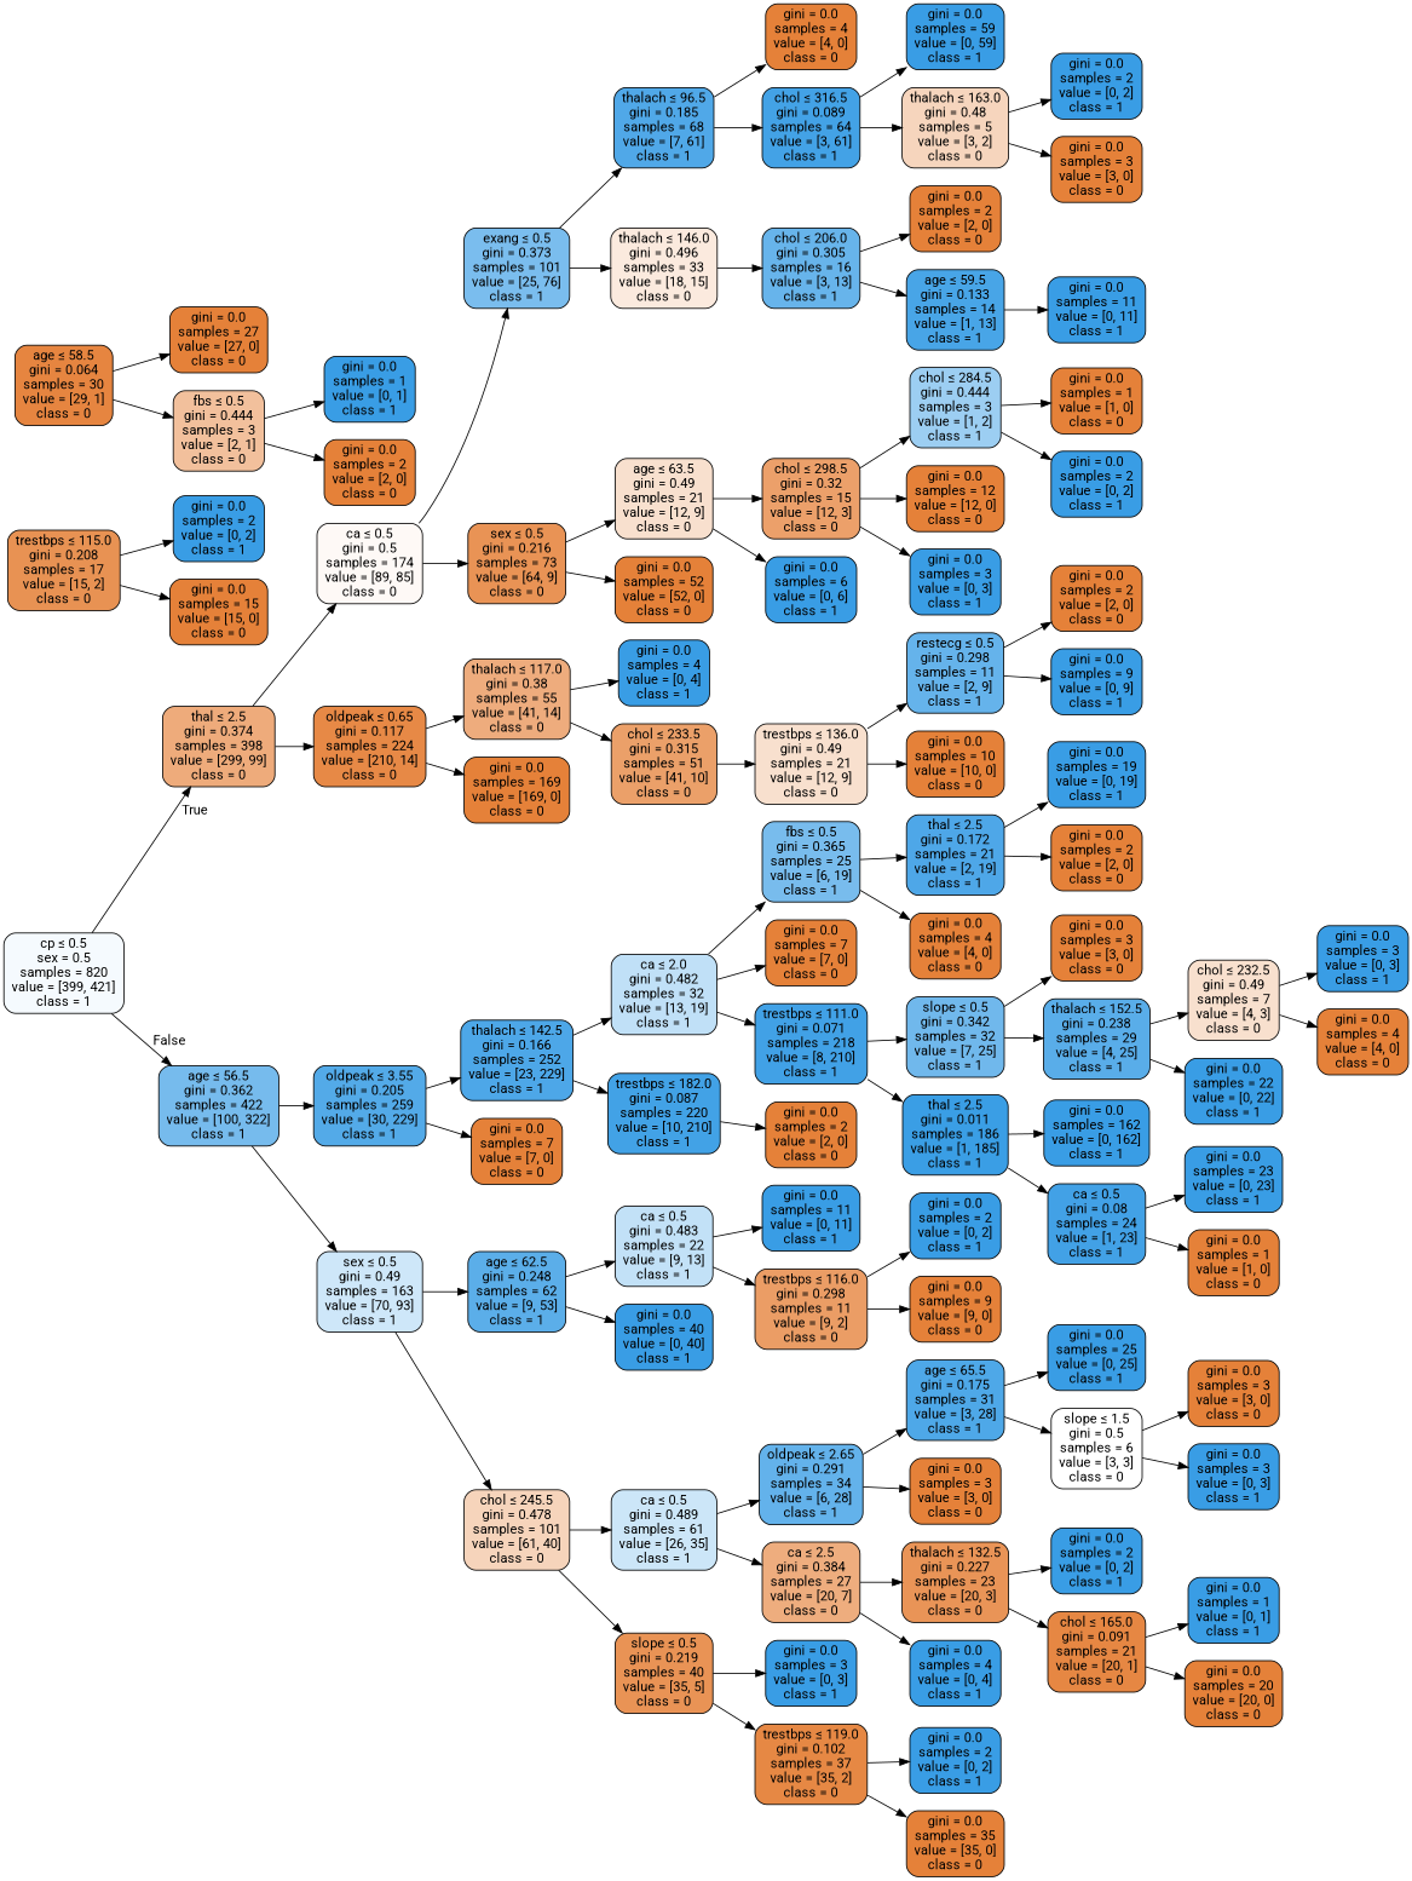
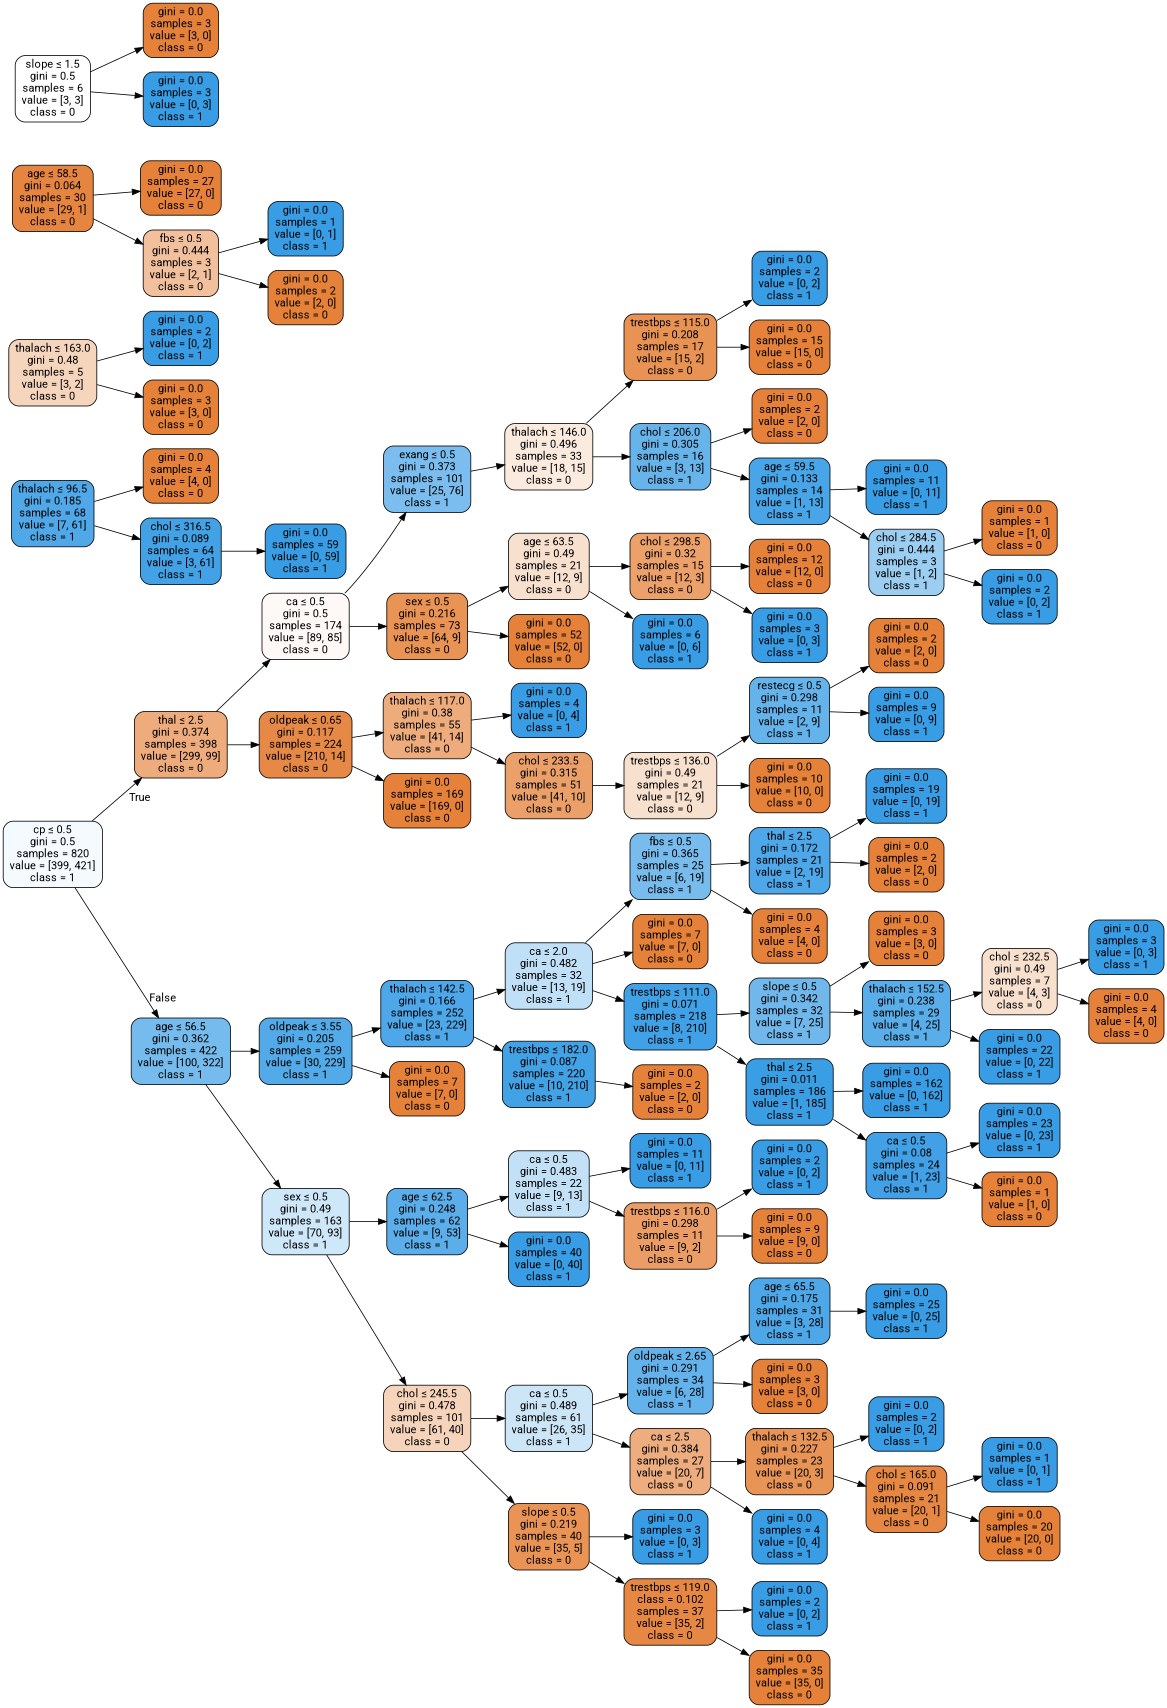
  digraph {
    fontname=Roboto
    rankdir=LR
    node [color=black fillcolor="#e58139" fontname=Roboto shape=box style="filled, rounded"]
    edge [fontname=Roboto]
-   n1 [fillcolor="#f5fafe" label=<cp &le; 0.5<br/>sex = 0.5<br/>samples = 820<br/>value = [399, 421]<br/>class = 1>]
+   n1 [fillcolor="#f5fafe" label=<cp &le; 0.5<br/>gini = 0.5<br/>samples = 820<br/>value = [399, 421]<br/>class = 1>]
    n2 [fillcolor="#eeab7b" label=<thal &le; 2.5<br/>gini = 0.374<br/>samples = 398<br/>value = [299, 99]<br/>class = 0>]
    n3 [fillcolor="#76bbed" label=<age &le; 56.5<br/>gini = 0.362<br/>samples = 422<br/>value = [100, 322]<br/>class = 1>]
    n4 [fillcolor="#fef9f6" label=<ca &le; 0.5<br/>gini = 0.5<br/>samples = 174<br/>value = [89, 85]<br/>class = 0>]
    n5 [fillcolor="#e78946" label=<oldpeak &le; 0.65<br/>gini = 0.117<br/>samples = 224<br/>value = [210, 14]<br/>class = 0>]
    n6 [fillcolor="#53aae8" label=<oldpeak &le; 3.55<br/>gini = 0.205<br/>samples = 259<br/>value = [30, 229]<br/>class = 1>]
    n7 [fillcolor="#cee7f9" label=<sex &le; 0.5<br/>gini = 0.49<br/>samples = 163<br/>value = [70, 93]<br/>class = 1>]
    n8 [fillcolor="#7abdee" label=<exang &le; 0.5<br/>gini = 0.373<br/>samples = 101<br/>value = [25, 76]<br/>class = 1>]
    n9 [fillcolor="#e99355" label=<sex &le; 0.5<br/>gini = 0.216<br/>samples = 73<br/>value = [64, 9]<br/>class = 0>]
    n10 [fillcolor="#eeac7d" label=<thalach &le; 117.0<br/>gini = 0.38<br/>samples = 55<br/>value = [41, 14]<br/>class = 0>]
    n11 [label=<gini = 0.0<br/>samples = 169<br/>value = [169, 0]<br/>class = 0>]
    n12 [fillcolor="#50a8e8" label=<thalach &le; 96.5<br/>gini = 0.185<br/>samples = 68<br/>value = [7, 61]<br/>class = 1>]
    n13 [fillcolor="#fbeade" label=<thalach &le; 146.0<br/>gini = 0.496<br/>samples = 33<br/>value = [18, 15]<br/>class = 0>]
    n14 [fillcolor="#f8e0ce" label=<age &le; 63.5<br/>gini = 0.49<br/>samples = 21<br/>value = [12, 9]<br/>class = 0>]
    n15 [label=<gini = 0.0<br/>samples = 52<br/>value = [52, 0]<br/>class = 0>]
    n16 [label=<gini = 0.0<br/>samples = 4<br/>value = [4, 0]<br/>class = 0>]
    n17 [fillcolor="#43a2e6" label=<chol &le; 316.5<br/>gini = 0.089<br/>samples = 64<br/>value = [3, 61]<br/>class = 1>]
    n18 [fillcolor="#e89253" label=<trestbps &le; 115.0<br/>gini = 0.208<br/>samples = 17<br/>value = [15, 2]<br/>class = 0>]
    n19 [fillcolor="#67b4eb" label=<chol &le; 206.0<br/>gini = 0.305<br/>samples = 16<br/>value = [3, 13]<br/>class = 1>]
    n20 [fillcolor="#399de5" label=<gini = 0.0<br/>samples = 59<br/>value = [0, 59]<br/>class = 1>]
    n21 [fillcolor="#f6d5bd" label=<thalach &le; 163.0<br/>gini = 0.48<br/>samples = 5<br/>value = [3, 2]<br/>class = 0>]
    n22 [fillcolor="#399de5" label=<gini = 0.0<br/>samples = 2<br/>value = [0, 2]<br/>class = 1>]
    n23 [label=<gini = 0.0<br/>samples = 3<br/>value = [3, 0]<br/>class = 0>]
    n24 [fillcolor="#399de5" label=<gini = 0.0<br/>samples = 2<br/>value = [0, 2]<br/>class = 1>]
    n25 [label=<gini = 0.0<br/>samples = 15<br/>value = [15, 0]<br/>class = 0>]
    n26 [label=<gini = 0.0<br/>samples = 2<br/>value = [2, 0]<br/>class = 0>]
    n27 [fillcolor="#48a5e7" label=<age &le; 59.5<br/>gini = 0.133<br/>samples = 14<br/>value = [1, 13]<br/>class = 1>]
    n28 [fillcolor="#399de5" label=<gini = 0.0<br/>samples = 11<br/>value = [0, 11]<br/>class = 1>]
    n29 [fillcolor="#9ccef2" label=<chol &le; 284.5<br/>gini = 0.444<br/>samples = 3<br/>value = [1, 2]<br/>class = 1>]
    n30 [label=<gini = 0.0<br/>samples = 1<br/>value = [1, 0]<br/>class = 0>]
    n31 [fillcolor="#399de5" label=<gini = 0.0<br/>samples = 2<br/>value = [0, 2]<br/>class = 1>]
    n32 [fillcolor="#eca06a" label=<chol &le; 298.5<br/>gini = 0.32<br/>samples = 15<br/>value = [12, 3]<br/>class = 0>]
    n33 [fillcolor="#399de5" label=<gini = 0.0<br/>samples = 6<br/>value = [0, 6]<br/>class = 1>]
    n34 [label=<gini = 0.0<br/>samples = 12<br/>value = [12, 0]<br/>class = 0>]
    n35 [fillcolor="#399de5" label=<gini = 0.0<br/>samples = 3<br/>value = [0, 3]<br/>class = 1>]
    n36 [fillcolor="#399de5" label=<gini = 0.0<br/>samples = 4<br/>value = [0, 4]<br/>class = 1>]
    n37 [fillcolor="#eba069" label=<chol &le; 233.5<br/>gini = 0.315<br/>samples = 51<br/>value = [41, 10]<br/>class = 0>]
    n38 [fillcolor="#f8e0ce" label=<trestbps &le; 136.0<br/>gini = 0.49<br/>samples = 21<br/>value = [12, 9]<br/>class = 0>]
    n39 [fillcolor="#65b3eb" label=<restecg &le; 0.5<br/>gini = 0.298<br/>samples = 11<br/>value = [2, 9]<br/>class = 1>]
    n40 [label=<gini = 0.0<br/>samples = 10<br/>value = [10, 0]<br/>class = 0>]
    n41 [fillcolor="#e68540" label=<age &le; 58.5<br/>gini = 0.064<br/>samples = 30<br/>value = [29, 1]<br/>class = 0>]
    n42 [label=<gini = 0.0<br/>samples = 27<br/>value = [27, 0]<br/>class = 0>]
    n43 [fillcolor="#f2c09c" label=<fbs &le; 0.5<br/>gini = 0.444<br/>samples = 3<br/>value = [2, 1]<br/>class = 0>]
    n44 [label=<gini = 0.0<br/>samples = 2<br/>value = [2, 0]<br/>class = 0>]
    n45 [fillcolor="#399de5" label=<gini = 0.0<br/>samples = 9<br/>value = [0, 9]<br/>class = 1>]
    n46 [fillcolor="#399de5" label=<gini = 0.0<br/>samples = 1<br/>value = [0, 1]<br/>class = 1>]
    n47 [label=<gini = 0.0<br/>samples = 2<br/>value = [2, 0]<br/>class = 0>]
    n48 [fillcolor="#4da7e8" label=<thalach &le; 142.5<br/>gini = 0.166<br/>samples = 252<br/>value = [23, 229]<br/>class = 1>]
    n49 [label=<gini = 0.0<br/>samples = 7<br/>value = [7, 0]<br/>class = 0>]
    n50 [fillcolor="#5baee9" label=<age &le; 62.5<br/>gini = 0.248<br/>samples = 62<br/>value = [9, 53]<br/>class = 1>]
    n51 [fillcolor="#f6d4bb" label=<chol &le; 245.5<br/>gini = 0.478<br/>samples = 101<br/>value = [61, 40]<br/>class = 0>]
    n52 [fillcolor="#c0e0f7" label=<ca &le; 2.0<br/>gini = 0.482<br/>samples = 32<br/>value = [13, 19]<br/>class = 1>]
    n53 [fillcolor="#42a2e6" label=<trestbps &le; 182.0<br/>gini = 0.087<br/>samples = 220<br/>value = [10, 210]<br/>class = 1>]
    n54 [fillcolor="#78bced" label=<fbs &le; 0.5<br/>gini = 0.365<br/>samples = 25<br/>value = [6, 19]<br/>class = 1>]
    n55 [label=<gini = 0.0<br/>samples = 7<br/>value = [7, 0]<br/>class = 0>]
    n56 [fillcolor="#41a1e6" label=<trestbps &le; 111.0<br/>gini = 0.071<br/>samples = 218<br/>value = [8, 210]<br/>class = 1>]
    n57 [label=<gini = 0.0<br/>samples = 2<br/>value = [2, 0]<br/>class = 0>]
    n58 [fillcolor="#4ea7e8" label=<thal &le; 2.5<br/>gini = 0.172<br/>samples = 21<br/>value = [2, 19]<br/>class = 1>]
    n59 [label=<gini = 0.0<br/>samples = 4<br/>value = [4, 0]<br/>class = 0>]
    n60 [fillcolor="#399de5" label=<gini = 0.0<br/>samples = 19<br/>value = [0, 19]<br/>class = 1>]
    n61 [label=<gini = 0.0<br/>samples = 2<br/>value = [2, 0]<br/>class = 0>]
    n62 [fillcolor="#70b8ec" label=<slope &le; 0.5<br/>gini = 0.342<br/>samples = 32<br/>value = [7, 25]<br/>class = 1>]
    n63 [fillcolor="#3a9ee5" label=<thal &le; 2.5<br/>gini = 0.011<br/>samples = 186<br/>value = [1, 185]<br/>class = 1>]
    n64 [label=<gini = 0.0<br/>samples = 3<br/>value = [3, 0]<br/>class = 0>]
    n65 [fillcolor="#59ade9" label=<thalach &le; 152.5<br/>gini = 0.238<br/>samples = 29<br/>value = [4, 25]<br/>class = 1>]
    n66 [fillcolor="#399de5" label=<gini = 0.0<br/>samples = 162<br/>value = [0, 162]<br/>class = 1>]
    n67 [fillcolor="#42a1e6" label=<ca &le; 0.5<br/>gini = 0.08<br/>samples = 24<br/>value = [1, 23]<br/>class = 1>]
    n68 [fillcolor="#f8e0ce" label=<chol &le; 232.5<br/>gini = 0.49<br/>samples = 7<br/>value = [4, 3]<br/>class = 0>]
    n69 [fillcolor="#399de5" label=<gini = 0.0<br/>samples = 22<br/>value = [0, 22]<br/>class = 1>]
    n70 [fillcolor="#399de5" label=<gini = 0.0<br/>samples = 3<br/>value = [0, 3]<br/>class = 1>]
    n71 [label=<gini = 0.0<br/>samples = 4<br/>value = [4, 0]<br/>class = 0>]
    n72 [fillcolor="#399de5" label=<gini = 0.0<br/>samples = 23<br/>value = [0, 23]<br/>class = 1>]
    n73 [label=<gini = 0.0<br/>samples = 1<br/>value = [1, 0]<br/>class = 0>]
    n74 [fillcolor="#c2e1f7" label=<ca &le; 0.5<br/>gini = 0.483<br/>samples = 22<br/>value = [9, 13]<br/>class = 1>]
    n75 [fillcolor="#399de5" label=<gini = 0.0<br/>samples = 40<br/>value = [0, 40]<br/>class = 1>]
    n76 [fillcolor="#cce6f8" label=<ca &le; 0.5<br/>gini = 0.489<br/>samples = 61<br/>value = [26, 35]<br/>class = 1>]
    n77 [fillcolor="#e99355" label=<slope &le; 0.5<br/>gini = 0.219<br/>samples = 40<br/>value = [35, 5]<br/>class = 0>]
    n78 [fillcolor="#399de5" label=<gini = 0.0<br/>samples = 11<br/>value = [0, 11]<br/>class = 1>]
    n79 [fillcolor="#eb9d65" label=<trestbps &le; 116.0<br/>gini = 0.298<br/>samples = 11<br/>value = [9, 2]<br/>class = 0>]
    n80 [fillcolor="#399de5" label=<gini = 0.0<br/>samples = 2<br/>value = [0, 2]<br/>class = 1>]
    n81 [label=<gini = 0.0<br/>samples = 9<br/>value = [9, 0]<br/>class = 0>]
    n82 [fillcolor="#63b2eb" label=<oldpeak &le; 2.65<br/>gini = 0.291<br/>samples = 34<br/>value = [6, 28]<br/>class = 1>]
    n83 [fillcolor="#eead7e" label=<ca &le; 2.5<br/>gini = 0.384<br/>samples = 27<br/>value = [20, 7]<br/>class = 0>]
    n84 [fillcolor="#399de5" label=<gini = 0.0<br/>samples = 3<br/>value = [0, 3]<br/>class = 1>]
-   n85 [fillcolor="#e68844" label=<trestbps &le; 119.0<br/>gini = 0.102<br/>samples = 37<br/>value = [35, 2]<br/>class = 0>]
+   n85 [fillcolor="#e68844" label=<trestbps &le; 119.0<br/>class = 0.102<br/>samples = 37<br/>value = [35, 2]<br/>class = 0>]
    n86 [fillcolor="#4ea8e8" label=<age &le; 65.5<br/>gini = 0.175<br/>samples = 31<br/>value = [3, 28]<br/>class = 1>]
    n87 [label=<gini = 0.0<br/>samples = 3<br/>value = [3, 0]<br/>class = 0>]
    n88 [fillcolor="#e99457" label=<thalach &le; 132.5<br/>gini = 0.227<br/>samples = 23<br/>value = [20, 3]<br/>class = 0>]
    n89 [fillcolor="#399de5" label=<gini = 0.0<br/>samples = 4<br/>value = [0, 4]<br/>class = 1>]
    n90 [fillcolor="#399de5" label=<gini = 0.0<br/>samples = 25<br/>value = [0, 25]<br/>class = 1>]
    n91 [fillcolor="#ffffff" label=<slope &le; 1.5<br/>gini = 0.5<br/>samples = 6<br/>value = [3, 3]<br/>class = 0>]
    n92 [label=<gini = 0.0<br/>samples = 3<br/>value = [3, 0]<br/>class = 0>]
    n93 [fillcolor="#399de5" label=<gini = 0.0<br/>samples = 3<br/>value = [0, 3]<br/>class = 1>]
    n94 [fillcolor="#399de5" label=<gini = 0.0<br/>samples = 2<br/>value = [0, 2]<br/>class = 1>]
    n95 [fillcolor="#e68743" label=<chol &le; 165.0<br/>gini = 0.091<br/>samples = 21<br/>value = [20, 1]<br/>class = 0>]
    n96 [fillcolor="#399de5" label=<gini = 0.0<br/>samples = 1<br/>value = [0, 1]<br/>class = 1>]
    n97 [label=<gini = 0.0<br/>samples = 20<br/>value = [20, 0]<br/>class = 0>]
    n98 [fillcolor="#399de5" label=<gini = 0.0<br/>samples = 2<br/>value = [0, 2]<br/>class = 1>]
    n99 [label=<gini = 0.0<br/>samples = 35<br/>value = [35, 0]<br/>class = 0>]
    n1 -> n2 [headlabel=True labelangle=45 labeldistance=2.5]
    n1 -> n3 [headlabel=False labelangle=-45 labeldistance=2.5]
    n2 -> n4
    n2 -> n5
    n3 -> n6
    n3 -> n7
    n4 -> n8
    n4 -> n9
    n5 -> n10
    n5 -> n11
    n6 -> n48
    n6 -> n49
    n7 -> n50
    n7 -> n51
-   n8 -> n12
    n8 -> n13
    n9 -> n14
    n9 -> n15
    n10 -> n36
    n10 -> n37
    n12 -> n16
    n12 -> n17
+   n13 -> n18
    n13 -> n19
    n14 -> n32
    n14 -> n33
    n17 -> n20
-   n17 -> n21
    n18 -> n24
    n18 -> n25
    n19 -> n26
    n19 -> n27
    n21 -> n22
    n21 -> n23
    n27 -> n28
-   n32 -> n29
+   n27 -> n29
    n29 -> n30
    n29 -> n31
    n32 -> n34
    n32 -> n35
    n37 -> n38
    n38 -> n39
    n38 -> n40
    n39 -> n44
    n39 -> n45
    n41 -> n42
    n41 -> n43
    n43 -> n46
    n43 -> n47
    n48 -> n52
    n48 -> n53
    n50 -> n74
    n50 -> n75
    n51 -> n76
    n51 -> n77
    n52 -> n54
    n52 -> n55
    n52 -> n56
    n53 -> n57
    n54 -> n58
    n54 -> n59
    n56 -> n62
    n56 -> n63
    n58 -> n60
    n58 -> n61
    n62 -> n64
    n62 -> n65
    n63 -> n66
    n63 -> n67
    n65 -> n68
    n65 -> n69
    n67 -> n72
    n67 -> n73
    n68 -> n70
    n68 -> n71
    n74 -> n78
    n74 -> n79
    n76 -> n82
    n76 -> n83
    n77 -> n84
    n77 -> n85
    n79 -> n80
    n79 -> n81
    n82 -> n86
    n82 -> n87
    n83 -> n88
    n83 -> n89
    n85 -> n98
    n85 -> n99
    n86 -> n90
-   n86 -> n91
    n88 -> n94
    n88 -> n95
    n91 -> n92
    n91 -> n93
    n95 -> n96
    n95 -> n97
  }
